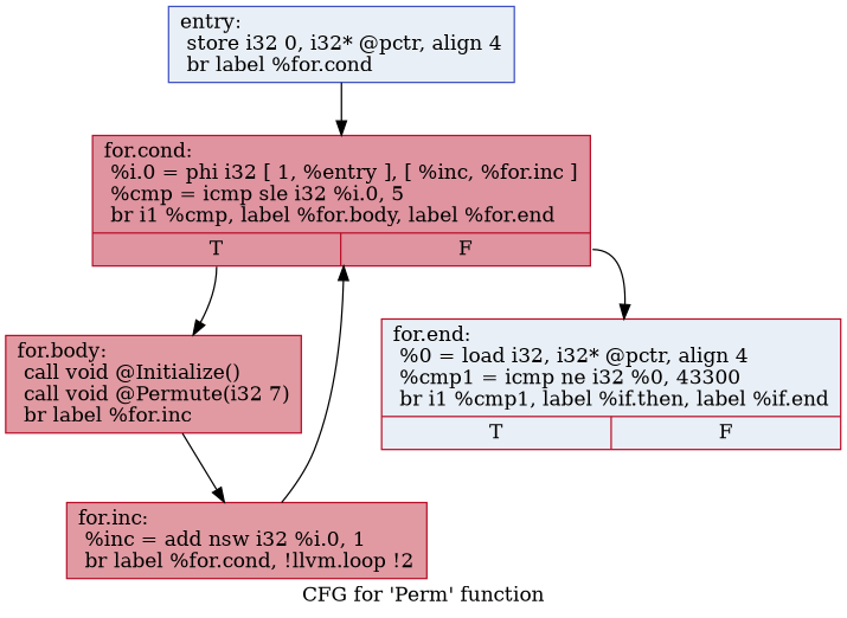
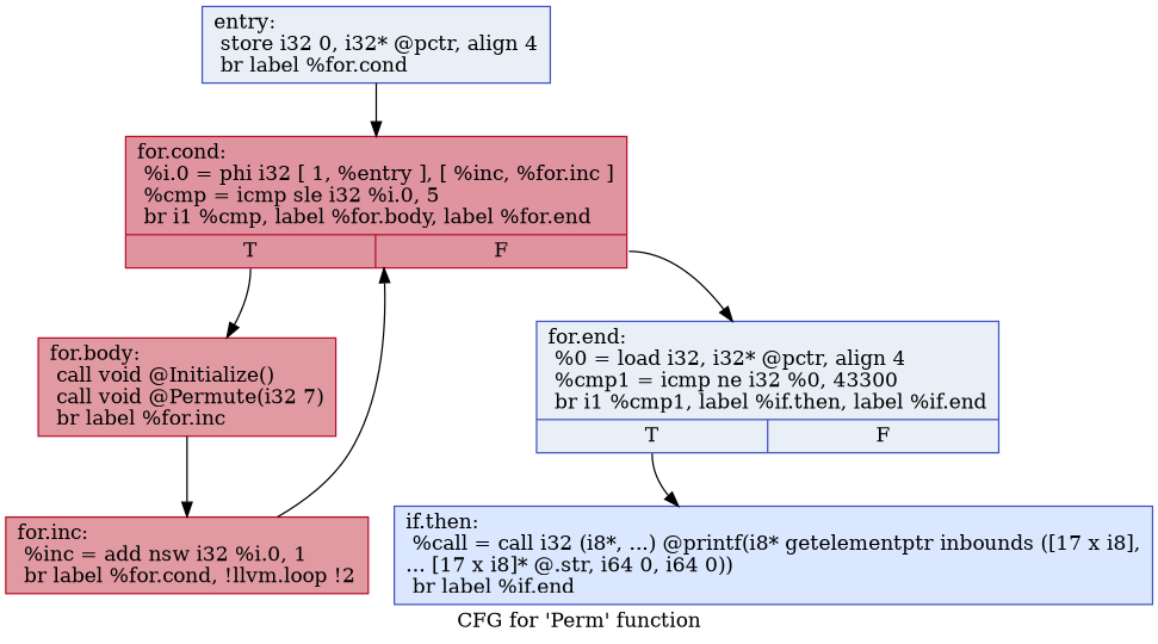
  digraph {
    label="CFG for 'Perm' function"
    node [color="#3d50c3ff" fillcolor="#cedaeb70" shape=record style=filled]
    n1 [label="{entry:\l  store i32 0, i32* @pctr, align 4\l  br label %for.cond\l}"]
    n2 [color="#b70d28ff" fillcolor="#b70d2870" label="{for.cond:                                         \l  %i.0 = phi i32 [ 1, %entry ], [ %inc, %for.inc ]\l  %cmp = icmp sle i32 %i.0, 5\l  br i1 %cmp, label %for.body, label %for.end\l|{<s0>T|<s1>F}}"]
    n3 [color="#b70d28ff" fillcolor="#bb1b2c70" label="{for.body:                                         \l  call void @Initialize()\l  call void @Permute(i32 7)\l  br label %for.inc\l}"]
-   n4 [color="#b70d28ff" label="{for.end:                                          \l  %0 = load i32, i32* @pctr, align 4\l  %cmp1 = icmp ne i32 %0, 43300\l  br i1 %cmp1, label %if.then, label %if.end\l|{<s0>T|<s1>F}}"]
+   n4 [label="{for.end:                                          \l  %0 = load i32, i32* @pctr, align 4\l  %cmp1 = icmp ne i32 %0, 43300\l  br i1 %cmp1, label %if.then, label %if.end\l|{<s0>T|<s1>F}}"]
    n5 [color="#b70d28ff" fillcolor="#bb1b2c70" label="{for.inc:                                          \l  %inc = add nsw i32 %i.0, 1\l  br label %for.cond, !llvm.loop !2\l}"]
+   n6 [fillcolor="#abc8fd70" label="{if.then:                                          \l  %call = call i32 (i8*, ...) @printf(i8* getelementptr inbounds ([17 x i8],\l... [17 x i8]* @.str, i64 0, i64 0))\l  br label %if.end\l}"]
    n1 -> n2
    n2 -> n3 [tailport=s0]
    n2 -> n4 [tailport=s1]
    n3 -> n5
+   n4 -> n6 [tailport=s0]
    n5 -> n2
  }
